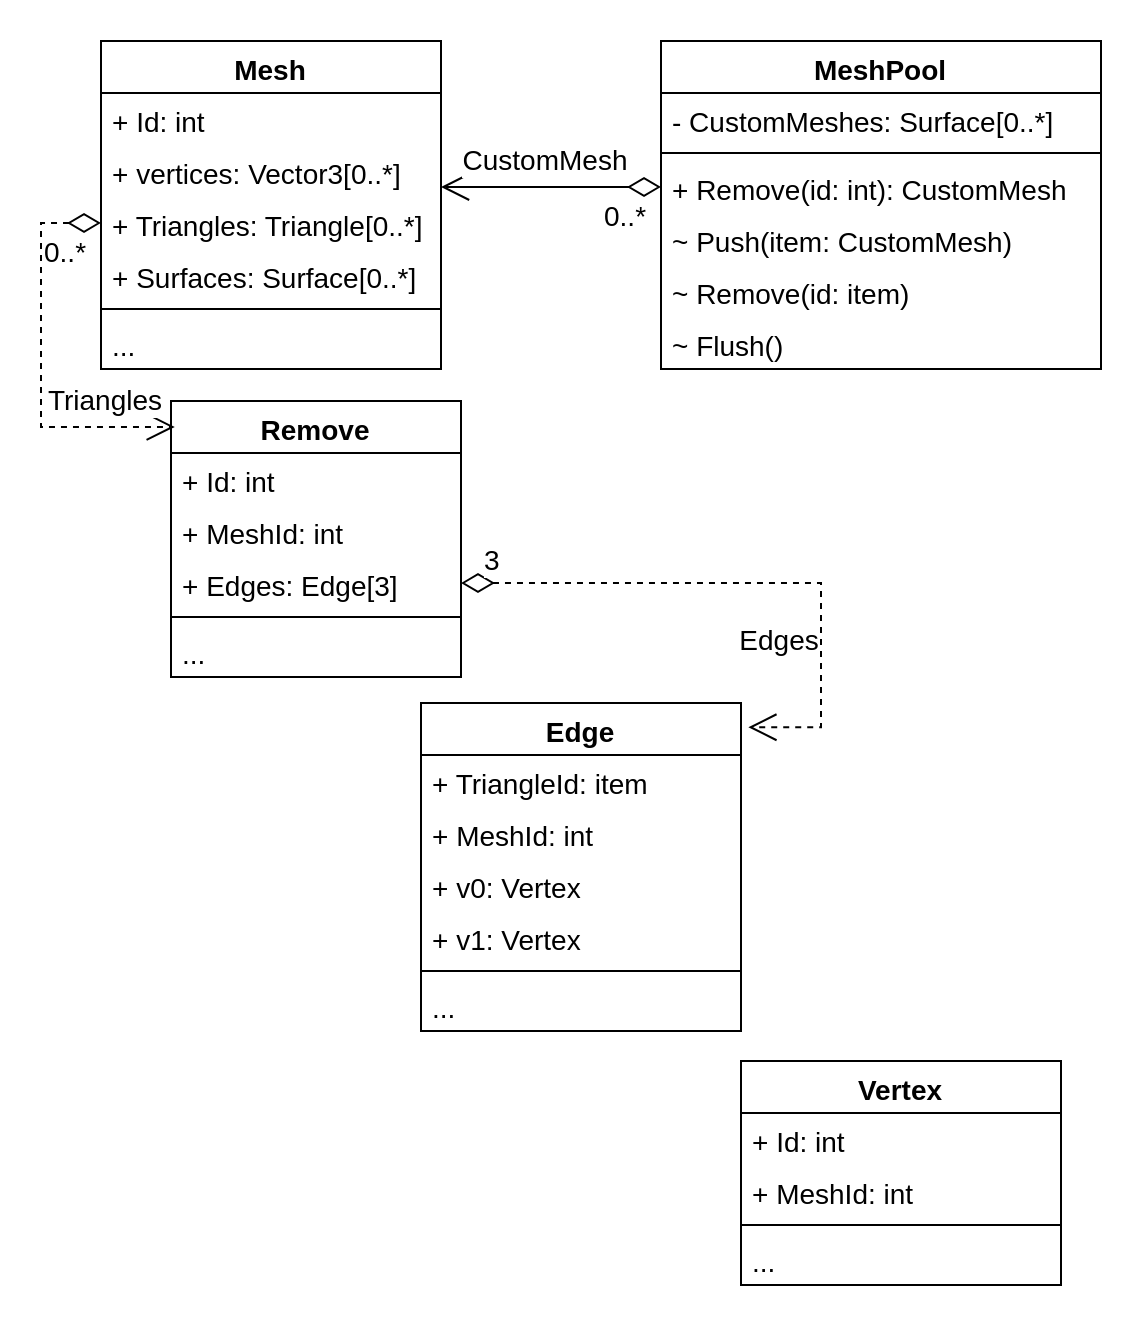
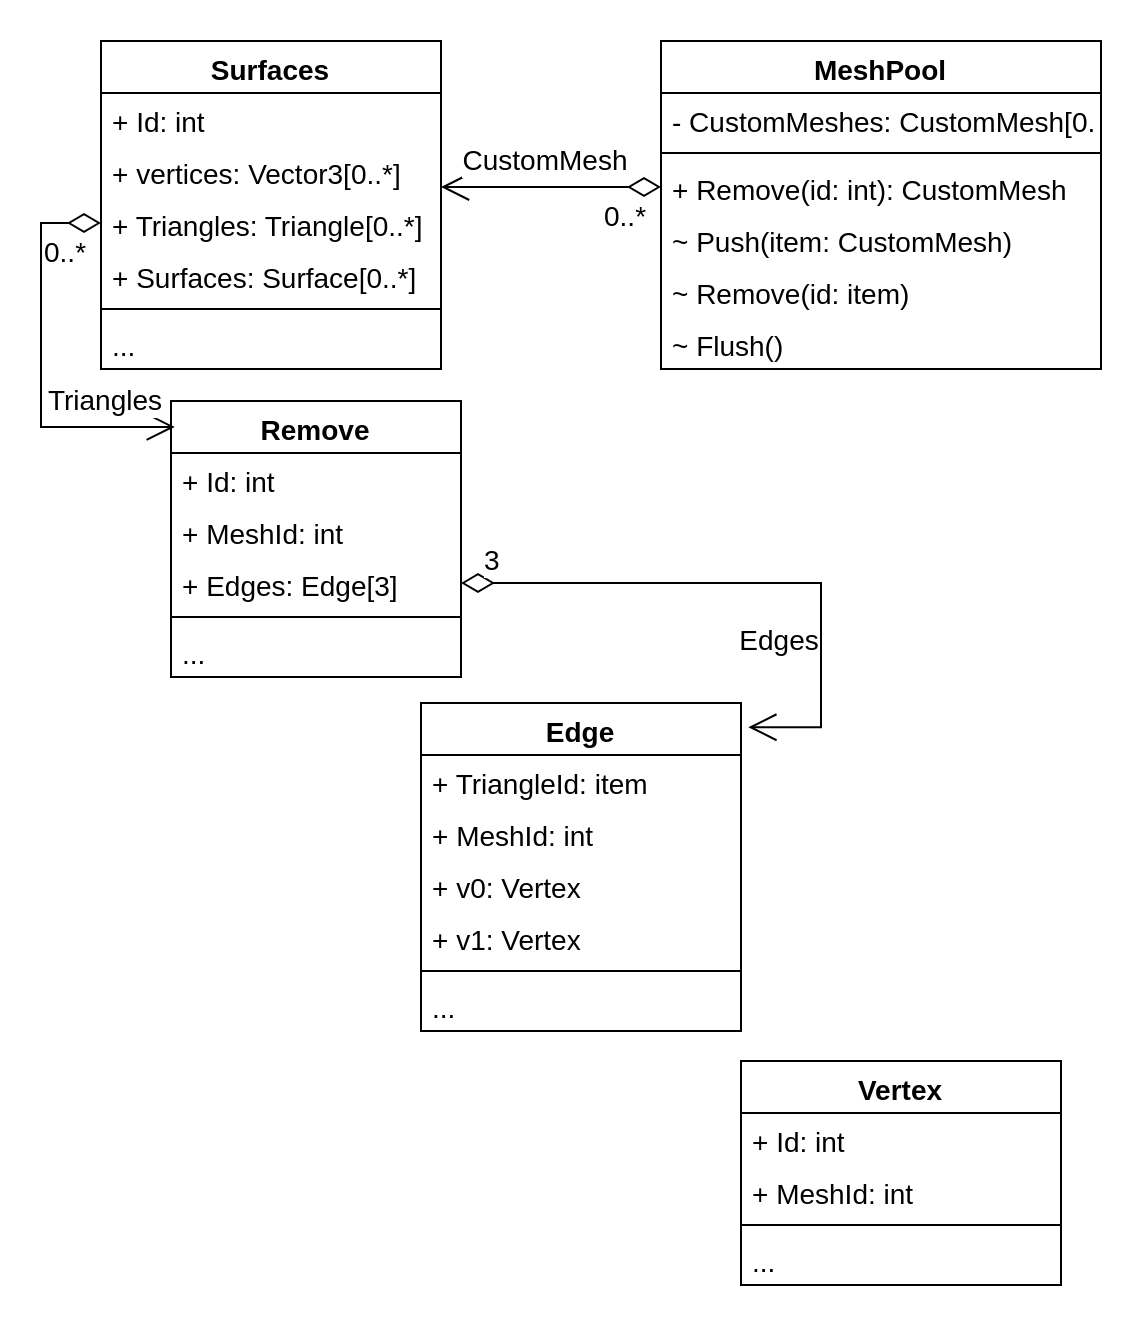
  <mxCell id="0" />
  <mxCell id="1" parent="0" />
- <mxCell id="2" value="Mesh" style="swimlane;fontStyle=1;align=center;verticalAlign=top;childLayout=stackLayout;horizontal=1;startSize=26;horizontalStack=0;resizeParent=1;resizeParentMax=0;resizeLast=0;collapsible=1;marginBottom=0;fontSize=14;" parent="1" vertex="1"><mxGeometry x="50" y="20" width="170" height="164" as="geometry" /></mxCell>
+ <mxCell id="2" value="Surfaces" style="swimlane;fontStyle=1;align=center;verticalAlign=top;childLayout=stackLayout;horizontal=1;startSize=26;horizontalStack=0;resizeParent=1;resizeParentMax=0;resizeLast=0;collapsible=1;marginBottom=0;fontSize=14;" parent="1" vertex="1"><mxGeometry x="50" y="20" width="170" height="164" as="geometry" /></mxCell>
  <mxCell id="3" value="+ Id: int" style="text;strokeColor=none;fillColor=none;align=left;verticalAlign=top;spacingLeft=4;spacingRight=4;overflow=hidden;rotatable=0;points=[[0,0.5],[1,0.5]];portConstraint=eastwest;fontSize=14;" parent="2" vertex="1"><mxGeometry y="26" width="170" height="26" as="geometry" /></mxCell>
  <mxCell id="4" value="+ vertices: Vector3[0..*]" style="text;strokeColor=none;fillColor=none;align=left;verticalAlign=top;spacingLeft=4;spacingRight=4;overflow=hidden;rotatable=0;points=[[0,0.5],[1,0.5]];portConstraint=eastwest;fontSize=14;" parent="2" vertex="1"><mxGeometry y="52" width="170" height="26" as="geometry" /></mxCell>
  <mxCell id="5" value="+ Triangles: Triangle[0..*]" style="text;strokeColor=none;fillColor=none;align=left;verticalAlign=top;spacingLeft=4;spacingRight=4;overflow=hidden;rotatable=0;points=[[0,0.5],[1,0.5]];portConstraint=eastwest;fontSize=14;" parent="2" vertex="1"><mxGeometry y="78" width="170" height="26" as="geometry" /></mxCell>
  <mxCell id="6" value="+ Surfaces: Surface[0..*]" style="text;strokeColor=none;fillColor=none;align=left;verticalAlign=top;spacingLeft=4;spacingRight=4;overflow=hidden;rotatable=0;points=[[0,0.5],[1,0.5]];portConstraint=eastwest;fontSize=14;" parent="2" vertex="1"><mxGeometry y="104" width="170" height="26" as="geometry" /></mxCell>
  <mxCell id="7" value="" style="line;strokeWidth=1;fillColor=none;align=left;verticalAlign=middle;spacingTop=-1;spacingLeft=3;spacingRight=3;rotatable=0;labelPosition=right;points=[];portConstraint=eastwest;fontSize=14;" parent="2" vertex="1"><mxGeometry y="130" width="170" height="8" as="geometry" /></mxCell>
  <mxCell id="8" value="..." style="text;strokeColor=none;fillColor=none;align=left;verticalAlign=top;spacingLeft=4;spacingRight=4;overflow=hidden;rotatable=0;points=[[0,0.5],[1,0.5]];portConstraint=eastwest;fontSize=14;" parent="2" vertex="1"><mxGeometry y="138" width="170" height="26" as="geometry" /></mxCell>
  <mxCell id="9" value="MeshPool" style="swimlane;fontStyle=1;align=center;verticalAlign=top;childLayout=stackLayout;horizontal=1;startSize=26;horizontalStack=0;resizeParent=1;resizeParentMax=0;resizeLast=0;collapsible=1;marginBottom=0;fontSize=14;" parent="1" vertex="1"><mxGeometry x="330" y="20" width="220" height="164" as="geometry" /></mxCell>
- <mxCell id="10" value="- CustomMeshes: Surface[0..*]" style="text;strokeColor=none;fillColor=none;align=left;verticalAlign=top;spacingLeft=4;spacingRight=4;overflow=hidden;rotatable=0;points=[[0,0.5],[1,0.5]];portConstraint=eastwest;fontSize=14;" parent="9" vertex="1"><mxGeometry y="26" width="220" height="26" as="geometry" /></mxCell>
+ <mxCell id="10" value="- CustomMeshes: CustomMesh[0..*]" style="text;strokeColor=none;fillColor=none;align=left;verticalAlign=top;spacingLeft=4;spacingRight=4;overflow=hidden;rotatable=0;points=[[0,0.5],[1,0.5]];portConstraint=eastwest;fontSize=14;" parent="9" vertex="1"><mxGeometry y="26" width="220" height="26" as="geometry" /></mxCell>
  <mxCell id="11" value="" style="line;strokeWidth=1;fillColor=none;align=left;verticalAlign=middle;spacingTop=-1;spacingLeft=3;spacingRight=3;rotatable=0;labelPosition=right;points=[];portConstraint=eastwest;fontSize=14;" parent="9" vertex="1"><mxGeometry y="52" width="220" height="8" as="geometry" /></mxCell>
  <mxCell id="12" value="+ Remove(id: int): CustomMesh" style="text;strokeColor=none;fillColor=none;align=left;verticalAlign=top;spacingLeft=4;spacingRight=4;overflow=hidden;rotatable=0;points=[[0,0.5],[1,0.5]];portConstraint=eastwest;fontSize=14;" parent="9" vertex="1"><mxGeometry y="60" width="220" height="26" as="geometry" /></mxCell>
  <mxCell id="13" value="~ Push(item: CustomMesh)" style="text;strokeColor=none;fillColor=none;align=left;verticalAlign=top;spacingLeft=4;spacingRight=4;overflow=hidden;rotatable=0;points=[[0,0.5],[1,0.5]];portConstraint=eastwest;fontSize=14;" parent="9" vertex="1"><mxGeometry y="86" width="220" height="26" as="geometry" /></mxCell>
  <mxCell id="14" value="~ Remove(id: item)" style="text;strokeColor=none;fillColor=none;align=left;verticalAlign=top;spacingLeft=4;spacingRight=4;overflow=hidden;rotatable=0;points=[[0,0.5],[1,0.5]];portConstraint=eastwest;fontSize=14;" parent="9" vertex="1"><mxGeometry y="112" width="220" height="26" as="geometry" /></mxCell>
  <mxCell id="15" value="~ Flush()" style="text;strokeColor=none;fillColor=none;align=left;verticalAlign=top;spacingLeft=4;spacingRight=4;overflow=hidden;rotatable=0;points=[[0,0.5],[1,0.5]];portConstraint=eastwest;fontSize=14;" parent="9" vertex="1"><mxGeometry y="138" width="220" height="26" as="geometry" /></mxCell>
  <mxCell id="16" value="Remove" style="swimlane;fontStyle=1;align=center;verticalAlign=top;childLayout=stackLayout;horizontal=1;startSize=26;horizontalStack=0;resizeParent=1;resizeParentMax=0;resizeLast=0;collapsible=1;marginBottom=0;fontSize=14;" parent="1" vertex="1"><mxGeometry x="85" y="200" width="145" height="138" as="geometry" /></mxCell>
  <mxCell id="17" value="+ Id: int" style="text;strokeColor=none;fillColor=none;align=left;verticalAlign=top;spacingLeft=4;spacingRight=4;overflow=hidden;rotatable=0;points=[[0,0.5],[1,0.5]];portConstraint=eastwest;fontSize=14;" parent="16" vertex="1"><mxGeometry y="26" width="145" height="26" as="geometry" /></mxCell>
  <mxCell id="18" value="+ MeshId: int" style="text;strokeColor=none;fillColor=none;align=left;verticalAlign=top;spacingLeft=4;spacingRight=4;overflow=hidden;rotatable=0;points=[[0,0.5],[1,0.5]];portConstraint=eastwest;fontSize=14;" parent="16" vertex="1"><mxGeometry y="52" width="145" height="26" as="geometry" /></mxCell>
  <mxCell id="19" value="+ Edges: Edge[3]" style="text;strokeColor=none;fillColor=none;align=left;verticalAlign=top;spacingLeft=4;spacingRight=4;overflow=hidden;rotatable=0;points=[[0,0.5],[1,0.5]];portConstraint=eastwest;fontSize=14;" parent="16" vertex="1"><mxGeometry y="78" width="145" height="26" as="geometry" /></mxCell>
  <mxCell id="20" value="" style="line;strokeWidth=1;fillColor=none;align=left;verticalAlign=middle;spacingTop=-1;spacingLeft=3;spacingRight=3;rotatable=0;labelPosition=right;points=[];portConstraint=eastwest;fontSize=14;" parent="16" vertex="1"><mxGeometry y="104" width="145" height="8" as="geometry" /></mxCell>
  <mxCell id="21" value="..." style="text;strokeColor=none;fillColor=none;align=left;verticalAlign=top;spacingLeft=4;spacingRight=4;overflow=hidden;rotatable=0;points=[[0,0.5],[1,0.5]];portConstraint=eastwest;fontSize=14;" parent="16" vertex="1"><mxGeometry y="112" width="145" height="26" as="geometry" /></mxCell>
  <mxCell id="22" value="Edge" style="swimlane;fontStyle=1;align=center;verticalAlign=top;childLayout=stackLayout;horizontal=1;startSize=26;horizontalStack=0;resizeParent=1;resizeParentMax=0;resizeLast=0;collapsible=1;marginBottom=0;fontSize=14;" parent="1" vertex="1"><mxGeometry x="210" y="351" width="160" height="164" as="geometry" /></mxCell>
  <mxCell id="23" value="+ TriangleId: item" style="text;strokeColor=none;fillColor=none;align=left;verticalAlign=top;spacingLeft=4;spacingRight=4;overflow=hidden;rotatable=0;points=[[0,0.5],[1,0.5]];portConstraint=eastwest;fontSize=14;" parent="22" vertex="1"><mxGeometry y="26" width="160" height="26" as="geometry" /></mxCell>
  <mxCell id="24" value="+ MeshId: int" style="text;strokeColor=none;fillColor=none;align=left;verticalAlign=top;spacingLeft=4;spacingRight=4;overflow=hidden;rotatable=0;points=[[0,0.5],[1,0.5]];portConstraint=eastwest;fontSize=14;" parent="22" vertex="1"><mxGeometry y="52" width="160" height="26" as="geometry" /></mxCell>
  <mxCell id="25" value="+ v0: Vertex" style="text;strokeColor=none;fillColor=none;align=left;verticalAlign=top;spacingLeft=4;spacingRight=4;overflow=hidden;rotatable=0;points=[[0,0.5],[1,0.5]];portConstraint=eastwest;fontSize=14;" parent="22" vertex="1"><mxGeometry y="78" width="160" height="26" as="geometry" /></mxCell>
  <mxCell id="26" value="+ v1: Vertex" style="text;strokeColor=none;fillColor=none;align=left;verticalAlign=top;spacingLeft=4;spacingRight=4;overflow=hidden;rotatable=0;points=[[0,0.5],[1,0.5]];portConstraint=eastwest;fontSize=14;" parent="22" vertex="1"><mxGeometry y="104" width="160" height="26" as="geometry" /></mxCell>
  <mxCell id="27" value="" style="line;strokeWidth=1;fillColor=none;align=left;verticalAlign=middle;spacingTop=-1;spacingLeft=3;spacingRight=3;rotatable=0;labelPosition=right;points=[];portConstraint=eastwest;fontSize=14;" parent="22" vertex="1"><mxGeometry y="130" width="160" height="8" as="geometry" /></mxCell>
  <mxCell id="28" value="..." style="text;strokeColor=none;fillColor=none;align=left;verticalAlign=top;spacingLeft=4;spacingRight=4;overflow=hidden;rotatable=0;points=[[0,0.5],[1,0.5]];portConstraint=eastwest;fontSize=14;" parent="22" vertex="1"><mxGeometry y="138" width="160" height="26" as="geometry" /></mxCell>
  <mxCell id="29" value="Vertex" style="swimlane;fontStyle=1;align=center;verticalAlign=top;childLayout=stackLayout;horizontal=1;startSize=26;horizontalStack=0;resizeParent=1;resizeParentMax=0;resizeLast=0;collapsible=1;marginBottom=0;fontSize=14;" parent="1" vertex="1"><mxGeometry x="370" y="530" width="160" height="112" as="geometry" /></mxCell>
  <mxCell id="30" value="+ Id: int" style="text;strokeColor=none;fillColor=none;align=left;verticalAlign=top;spacingLeft=4;spacingRight=4;overflow=hidden;rotatable=0;points=[[0,0.5],[1,0.5]];portConstraint=eastwest;fontSize=14;" parent="29" vertex="1"><mxGeometry y="26" width="160" height="26" as="geometry" /></mxCell>
  <mxCell id="31" value="+ MeshId: int" style="text;strokeColor=none;fillColor=none;align=left;verticalAlign=top;spacingLeft=4;spacingRight=4;overflow=hidden;rotatable=0;points=[[0,0.5],[1,0.5]];portConstraint=eastwest;fontSize=14;" parent="29" vertex="1"><mxGeometry y="52" width="160" height="26" as="geometry" /></mxCell>
  <mxCell id="32" value="" style="line;strokeWidth=1;fillColor=none;align=left;verticalAlign=middle;spacingTop=-1;spacingLeft=3;spacingRight=3;rotatable=0;labelPosition=right;points=[];portConstraint=eastwest;fontSize=14;" parent="29" vertex="1"><mxGeometry y="78" width="160" height="8" as="geometry" /></mxCell>
  <mxCell id="33" value="..." style="text;strokeColor=none;fillColor=none;align=left;verticalAlign=top;spacingLeft=4;spacingRight=4;overflow=hidden;rotatable=0;points=[[0,0.5],[1,0.5]];portConstraint=eastwest;fontSize=14;" parent="29" vertex="1"><mxGeometry y="86" width="160" height="26" as="geometry" /></mxCell>
  <mxCell id="34" value="CustomMesh" style="endArrow=open;html=1;endSize=12;startArrow=diamondThin;startSize=14;startFill=0;edgeStyle=orthogonalEdgeStyle;exitX=0;exitY=0.5;exitDx=0;exitDy=0;fontSize=14;" parent="1" source="12" edge="1"><mxGeometry x="0.067" y="-13" relative="1" as="geometry"><mxPoint x="-40" y="240" as="sourcePoint" /><mxPoint x="220" y="93" as="targetPoint" /><mxPoint as="offset" /></mxGeometry></mxCell>
  <mxCell id="35" value="0..*" style="edgeLabel;resizable=0;html=1;align=left;verticalAlign=top;fontSize=14;" parent="34" connectable="0" vertex="1"><mxGeometry x="-1" relative="1" as="geometry"><mxPoint x="-30" as="offset" /></mxGeometry></mxCell>
- <mxCell id="36" value="Triangles" style="endArrow=open;html=1;endSize=12;startArrow=diamondThin;startSize=14;startFill=0;edgeStyle=orthogonalEdgeStyle;exitX=0;exitY=0.5;exitDx=0;exitDy=0;jumpSize=6;rounded=0;entryX=0.013;entryY=0.094;entryDx=0;entryDy=0;entryPerimeter=0;fontSize=14;dashed=1;" parent="1" source="5" edge="1" target="16"><mxGeometry x="0.65" y="13" relative="1" as="geometry"><mxPoint x="50" y="210" as="sourcePoint" /><mxPoint x="40" y="212" as="targetPoint" /><mxPoint as="offset" /><Array as="points"><mxPoint x="20" y="111" /><mxPoint x="20" y="213" /></Array></mxGeometry></mxCell>
+ <mxCell id="36" value="Triangles" style="endArrow=open;html=1;endSize=12;startArrow=diamondThin;startSize=14;startFill=0;edgeStyle=orthogonalEdgeStyle;exitX=0;exitY=0.5;exitDx=0;exitDy=0;jumpSize=6;rounded=0;entryX=0.013;entryY=0.094;entryDx=0;entryDy=0;entryPerimeter=0;fontSize=14;" parent="1" source="5" edge="1" target="16"><mxGeometry x="0.65" y="13" relative="1" as="geometry"><mxPoint x="50" y="210" as="sourcePoint" /><mxPoint x="40" y="212" as="targetPoint" /><mxPoint as="offset" /><Array as="points"><mxPoint x="20" y="111" /><mxPoint x="20" y="213" /></Array></mxGeometry></mxCell>
  <mxCell id="37" value="0..*" style="edgeLabel;resizable=0;html=1;align=left;verticalAlign=top;fontSize=14;" parent="36" connectable="0" vertex="1"><mxGeometry x="-1" relative="1" as="geometry"><mxPoint x="-30" as="offset" /></mxGeometry></mxCell>
- <mxCell id="38" value="Edges" style="endArrow=open;html=1;endSize=12;startArrow=diamondThin;startSize=14;startFill=0;edgeStyle=orthogonalEdgeStyle;exitX=1;exitY=0.5;exitDx=0;exitDy=0;jumpSize=6;rounded=0;entryX=1.023;entryY=0.074;entryDx=0;entryDy=0;entryPerimeter=0;fontSize=14;dashed=1;" parent="1" source="19" edge="1" target="22"><mxGeometry x="0.105" y="-29" relative="1" as="geometry"><mxPoint x="209.97" y="390" as="sourcePoint" /><mxPoint x="300" y="291" as="targetPoint" /><mxPoint as="offset" /><Array as="points"><mxPoint x="410" y="291" /><mxPoint x="410" y="363" /></Array></mxGeometry></mxCell>
+ <mxCell id="38" value="Edges" style="endArrow=open;html=1;endSize=12;startArrow=diamondThin;startSize=14;startFill=0;edgeStyle=orthogonalEdgeStyle;exitX=1;exitY=0.5;exitDx=0;exitDy=0;jumpSize=6;rounded=0;entryX=1.023;entryY=0.074;entryDx=0;entryDy=0;entryPerimeter=0;fontSize=14;" parent="1" source="19" edge="1" target="22"><mxGeometry x="0.105" y="-29" relative="1" as="geometry"><mxPoint x="209.97" y="390" as="sourcePoint" /><mxPoint x="300" y="291" as="targetPoint" /><mxPoint as="offset" /><Array as="points"><mxPoint x="410" y="291" /><mxPoint x="410" y="363" /></Array></mxGeometry></mxCell>
  <mxCell id="39" value="3" style="edgeLabel;resizable=0;html=1;align=left;verticalAlign=top;fontSize=14;" parent="38" connectable="0" vertex="1"><mxGeometry x="-1" relative="1" as="geometry"><mxPoint x="10" y="-26" as="offset" /></mxGeometry></mxCell>
